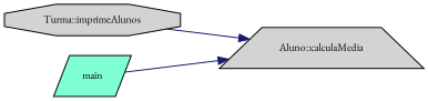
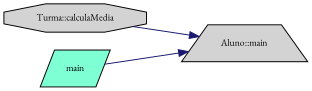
  digraph {
    fontname="EB Garamond"
    rankdir=RL
    node [color=black fillcolor=lightgrey fontname="EB Garamond" fontsize=10 style=filled]
    edge [color=midnightblue dir=back fontname="EB Garamond" fontsize=10 labelfontname=Helvetica labelfontsize=10 style=solid]
-   n1 [fontcolor=black height=0.2 label="Aluno::calculaMedia" shape=trapezium width=0.4]
-   n2 [height=0.2 label="Turma::imprimeAlunos" shape=octagon width=0.4]
+   n1 [fontcolor=black height=0.2 label="Aluno::main" shape=trapezium width=0.4]
+   n2 [height=0.2 label="Turma::calculaMedia" shape=octagon width=0.4]
    n3 [fillcolor=aquamarine height=0.2 label=main shape=parallelogram width=0.4]
    n1 -> n2
    n1 -> n3
  }
